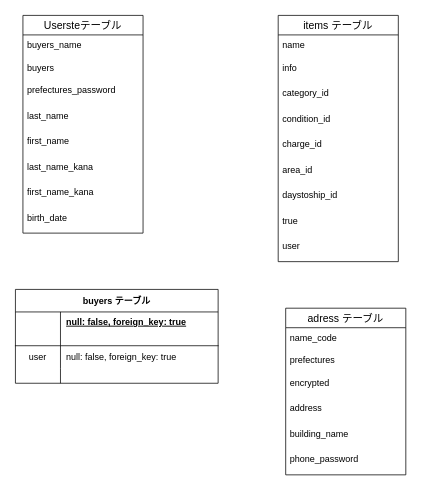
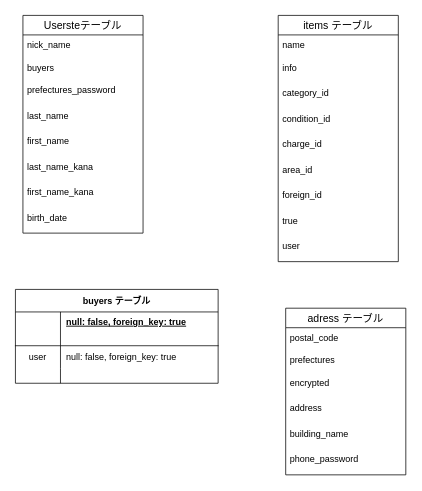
  <mxCell id="0" />
  <mxCell id="1" parent="0" />
  <mxCell id="2" value="Usersteテーブル" style="swimlane;fontStyle=0;childLayout=stackLayout;horizontal=1;startSize=26;horizontalStack=0;resizeParent=1;resizeParentMax=0;resizeLast=0;collapsible=1;marginBottom=0;align=center;fontSize=14;" vertex="1" parent="1"><mxGeometry x="30" y="20" width="160" height="290" as="geometry" /></mxCell>
- <mxCell id="3" value="buyers_name" style="text;strokeColor=none;fillColor=none;spacingLeft=4;spacingRight=4;overflow=hidden;rotatable=0;points=[[0,0.5],[1,0.5]];portConstraint=eastwest;fontSize=12;" vertex="1" parent="2"><mxGeometry y="26" width="160" height="30" as="geometry" /></mxCell>
+ <mxCell id="3" value="nick_name" style="text;strokeColor=none;fillColor=none;spacingLeft=4;spacingRight=4;overflow=hidden;rotatable=0;points=[[0,0.5],[1,0.5]];portConstraint=eastwest;fontSize=12;" vertex="1" parent="2"><mxGeometry y="26" width="160" height="30" as="geometry" /></mxCell>
  <mxCell id="4" value="buyers " style="text;strokeColor=none;fillColor=none;spacingLeft=4;spacingRight=4;overflow=hidden;rotatable=0;points=[[0,0.5],[1,0.5]];portConstraint=eastwest;fontSize=12;" vertex="1" parent="2"><mxGeometry y="56" width="160" height="30" as="geometry" /></mxCell>
  <mxCell id="5" value="prefectures_password" style="text;strokeColor=none;fillColor=none;spacingLeft=4;spacingRight=4;overflow=hidden;rotatable=0;points=[[0,0.5],[1,0.5]];portConstraint=eastwest;fontSize=12;" vertex="1" parent="2"><mxGeometry y="86" width="160" height="34" as="geometry" /></mxCell>
  <mxCell id="6" value=" last_name" style="text;strokeColor=none;fillColor=none;spacingLeft=4;spacingRight=4;overflow=hidden;rotatable=0;points=[[0,0.5],[1,0.5]];portConstraint=eastwest;fontSize=12;" vertex="1" parent="2"><mxGeometry y="120" width="160" height="34" as="geometry" /></mxCell>
  <mxCell id="7" value="first_name" style="text;strokeColor=none;fillColor=none;spacingLeft=4;spacingRight=4;overflow=hidden;rotatable=0;points=[[0,0.5],[1,0.5]];portConstraint=eastwest;fontSize=12;" vertex="1" parent="2"><mxGeometry y="154" width="160" height="34" as="geometry" /></mxCell>
  <mxCell id="8" value="last_name_kana" style="text;strokeColor=none;fillColor=none;spacingLeft=4;spacingRight=4;overflow=hidden;rotatable=0;points=[[0,0.5],[1,0.5]];portConstraint=eastwest;fontSize=12;" vertex="1" parent="2"><mxGeometry y="188" width="160" height="34" as="geometry" /></mxCell>
  <mxCell id="9" value="first_name_kana" style="text;strokeColor=none;fillColor=none;spacingLeft=4;spacingRight=4;overflow=hidden;rotatable=0;points=[[0,0.5],[1,0.5]];portConstraint=eastwest;fontSize=12;" vertex="1" parent="2"><mxGeometry y="222" width="160" height="34" as="geometry" /></mxCell>
  <mxCell id="10" value="birth_date" style="text;strokeColor=none;fillColor=none;spacingLeft=4;spacingRight=4;overflow=hidden;rotatable=0;points=[[0,0.5],[1,0.5]];portConstraint=eastwest;fontSize=12;" vertex="1" parent="2"><mxGeometry y="256" width="160" height="34" as="geometry" /></mxCell>
  <mxCell id="11" value="items テーブル" style="swimlane;fontStyle=0;childLayout=stackLayout;horizontal=1;startSize=26;horizontalStack=0;resizeParent=1;resizeParentMax=0;resizeLast=0;collapsible=1;marginBottom=0;align=center;fontSize=14;" vertex="1" parent="1"><mxGeometry x="370" y="20" width="160" height="328" as="geometry" /></mxCell>
  <mxCell id="12" value="name" style="text;strokeColor=none;fillColor=none;spacingLeft=4;spacingRight=4;overflow=hidden;rotatable=0;points=[[0,0.5],[1,0.5]];portConstraint=eastwest;fontSize=12;" vertex="1" parent="11"><mxGeometry y="26" width="160" height="30" as="geometry" /></mxCell>
  <mxCell id="13" value="info " style="text;strokeColor=none;fillColor=none;spacingLeft=4;spacingRight=4;overflow=hidden;rotatable=0;points=[[0,0.5],[1,0.5]];portConstraint=eastwest;fontSize=12;" vertex="1" parent="11"><mxGeometry y="56" width="160" height="34" as="geometry" /></mxCell>
  <mxCell id="14" value="category_id" style="text;strokeColor=none;fillColor=none;spacingLeft=4;spacingRight=4;overflow=hidden;rotatable=0;points=[[0,0.5],[1,0.5]];portConstraint=eastwest;fontSize=12;" vertex="1" parent="11"><mxGeometry y="90" width="160" height="34" as="geometry" /></mxCell>
  <mxCell id="15" value="condition_id" style="text;strokeColor=none;fillColor=none;spacingLeft=4;spacingRight=4;overflow=hidden;rotatable=0;points=[[0,0.5],[1,0.5]];portConstraint=eastwest;fontSize=12;" vertex="1" parent="11"><mxGeometry y="124" width="160" height="34" as="geometry" /></mxCell>
  <mxCell id="16" value="charge_id" style="text;strokeColor=none;fillColor=none;spacingLeft=4;spacingRight=4;overflow=hidden;rotatable=0;points=[[0,0.5],[1,0.5]];portConstraint=eastwest;fontSize=12;" vertex="1" parent="11"><mxGeometry y="158" width="160" height="34" as="geometry" /></mxCell>
  <mxCell id="17" value="area_id" style="text;strokeColor=none;fillColor=none;spacingLeft=4;spacingRight=4;overflow=hidden;rotatable=0;points=[[0,0.5],[1,0.5]];portConstraint=eastwest;fontSize=12;" vertex="1" parent="11"><mxGeometry y="192" width="160" height="34" as="geometry" /></mxCell>
- <mxCell id="18" value="daystoship_id" style="text;strokeColor=none;fillColor=none;spacingLeft=4;spacingRight=4;overflow=hidden;rotatable=0;points=[[0,0.5],[1,0.5]];portConstraint=eastwest;fontSize=12;" vertex="1" parent="11"><mxGeometry y="226" width="160" height="34" as="geometry" /></mxCell>
+ <mxCell id="18" value="foreign_id" style="text;strokeColor=none;fillColor=none;spacingLeft=4;spacingRight=4;overflow=hidden;rotatable=0;points=[[0,0.5],[1,0.5]];portConstraint=eastwest;fontSize=12;" vertex="1" parent="11"><mxGeometry y="226" width="160" height="34" as="geometry" /></mxCell>
  <mxCell id="19" value="true" style="text;strokeColor=none;fillColor=none;spacingLeft=4;spacingRight=4;overflow=hidden;rotatable=0;points=[[0,0.5],[1,0.5]];portConstraint=eastwest;fontSize=12;" vertex="1" parent="11"><mxGeometry y="260" width="160" height="34" as="geometry" /></mxCell>
  <mxCell id="20" value="user" style="text;strokeColor=none;fillColor=none;spacingLeft=4;spacingRight=4;overflow=hidden;rotatable=0;points=[[0,0.5],[1,0.5]];portConstraint=eastwest;fontSize=12;" vertex="1" parent="11"><mxGeometry y="294" width="160" height="34" as="geometry" /></mxCell>
  <mxCell id="21" value="buyers テーブル" style="shape=table;startSize=30;container=1;collapsible=1;childLayout=tableLayout;fixedRows=1;rowLines=0;fontStyle=1;align=center;resizeLast=1;" vertex="1" parent="1"><mxGeometry x="20" y="385" width="270" height="125" as="geometry" /></mxCell>
  <mxCell id="22" value="" style="shape=partialRectangle;collapsible=0;dropTarget=0;pointerEvents=0;fillColor=none;top=0;left=0;bottom=0;right=0;points=[[0,0.5],[1,0.5]];portConstraint=eastwest;" vertex="1" parent="21"><mxGeometry y="30" width="270" height="25" as="geometry" /></mxCell>
  <mxCell id="23" value="null: false, foreign_key: true " style="shape=partialRectangle;connectable=0;fillColor=none;top=0;left=0;bottom=0;right=0;align=left;spacingLeft=6;fontStyle=5;overflow=hidden;" vertex="1" parent="22"><mxGeometry x="60" width="210" height="25" as="geometry" /></mxCell>
  <mxCell id="24" value="" style="shape=partialRectangle;collapsible=0;dropTarget=0;pointerEvents=0;fillColor=none;top=0;left=0;bottom=1;right=0;points=[[0,0.5],[1,0.5]];portConstraint=eastwest;" vertex="1" parent="21"><mxGeometry y="55" width="270" height="20" as="geometry" /></mxCell>
  <mxCell id="25" value="" style="shape=partialRectangle;connectable=0;fillColor=none;top=0;left=0;bottom=0;right=0;fontStyle=1;overflow=hidden;" vertex="1" parent="24"><mxGeometry width="60" height="20" as="geometry" /></mxCell>
  <mxCell id="26" value="" style="shape=partialRectangle;connectable=0;fillColor=none;top=0;left=0;bottom=0;right=0;align=left;spacingLeft=6;fontStyle=5;overflow=hidden;" vertex="1" parent="24"><mxGeometry x="60" width="210" height="20" as="geometry" /></mxCell>
  <mxCell id="27" value="" style="shape=partialRectangle;collapsible=0;dropTarget=0;pointerEvents=0;fillColor=none;top=0;left=0;bottom=0;right=0;points=[[0,0.5],[1,0.5]];portConstraint=eastwest;" vertex="1" parent="21"><mxGeometry y="75" width="270" height="30" as="geometry" /></mxCell>
  <mxCell id="28" value="user " style="shape=partialRectangle;connectable=0;fillColor=none;top=0;left=0;bottom=0;right=0;editable=1;overflow=hidden;" vertex="1" parent="27"><mxGeometry width="60" height="30" as="geometry" /></mxCell>
  <mxCell id="29" value="null: false, foreign_key: true" style="shape=partialRectangle;connectable=0;fillColor=none;top=0;left=0;bottom=0;right=0;align=left;spacingLeft=6;overflow=hidden;" vertex="1" parent="27"><mxGeometry x="60" width="210" height="30" as="geometry" /></mxCell>
  <mxCell id="30" value="" style="shape=partialRectangle;collapsible=0;dropTarget=0;pointerEvents=0;fillColor=none;top=0;left=0;bottom=0;right=0;points=[[0,0.5],[1,0.5]];portConstraint=eastwest;" vertex="1" parent="21"><mxGeometry y="105" width="270" height="20" as="geometry" /></mxCell>
  <mxCell id="31" value="" style="shape=partialRectangle;connectable=0;fillColor=none;top=0;left=0;bottom=0;right=0;editable=1;overflow=hidden;" vertex="1" parent="30"><mxGeometry width="60" height="20" as="geometry" /></mxCell>
  <mxCell id="32" value="" style="shape=partialRectangle;connectable=0;fillColor=none;top=0;left=0;bottom=0;right=0;align=left;spacingLeft=6;overflow=hidden;" vertex="1" parent="30"><mxGeometry x="60" width="210" height="20" as="geometry" /></mxCell>
  <mxCell id="33" value="adress テーブル" style="swimlane;fontStyle=0;childLayout=stackLayout;horizontal=1;startSize=26;horizontalStack=0;resizeParent=1;resizeParentMax=0;resizeLast=0;collapsible=1;marginBottom=0;align=center;fontSize=14;" vertex="1" parent="1"><mxGeometry x="380" y="410" width="160" height="222" as="geometry" /></mxCell>
- <mxCell id="34" value="name_code" style="text;strokeColor=none;fillColor=none;spacingLeft=4;spacingRight=4;overflow=hidden;rotatable=0;points=[[0,0.5],[1,0.5]];portConstraint=eastwest;fontSize=12;" vertex="1" parent="33"><mxGeometry y="26" width="160" height="30" as="geometry" /></mxCell>
+ <mxCell id="34" value="postal_code" style="text;strokeColor=none;fillColor=none;spacingLeft=4;spacingRight=4;overflow=hidden;rotatable=0;points=[[0,0.5],[1,0.5]];portConstraint=eastwest;fontSize=12;" vertex="1" parent="33"><mxGeometry y="26" width="160" height="30" as="geometry" /></mxCell>
  <mxCell id="35" value="prefectures" style="text;strokeColor=none;fillColor=none;spacingLeft=4;spacingRight=4;overflow=hidden;rotatable=0;points=[[0,0.5],[1,0.5]];portConstraint=eastwest;fontSize=12;" vertex="1" parent="33"><mxGeometry y="56" width="160" height="30" as="geometry" /></mxCell>
  <mxCell id="36" value="encrypted" style="text;strokeColor=none;fillColor=none;spacingLeft=4;spacingRight=4;overflow=hidden;rotatable=0;points=[[0,0.5],[1,0.5]];portConstraint=eastwest;fontSize=12;" vertex="1" parent="33"><mxGeometry y="86" width="160" height="34" as="geometry" /></mxCell>
  <mxCell id="37" value="address" style="text;strokeColor=none;fillColor=none;spacingLeft=4;spacingRight=4;overflow=hidden;rotatable=0;points=[[0,0.5],[1,0.5]];portConstraint=eastwest;fontSize=12;" vertex="1" parent="33"><mxGeometry y="120" width="160" height="34" as="geometry" /></mxCell>
  <mxCell id="38" value="building_name" style="text;strokeColor=none;fillColor=none;spacingLeft=4;spacingRight=4;overflow=hidden;rotatable=0;points=[[0,0.5],[1,0.5]];portConstraint=eastwest;fontSize=12;" vertex="1" parent="33"><mxGeometry y="154" width="160" height="34" as="geometry" /></mxCell>
  <mxCell id="39" value="phone_password" style="text;strokeColor=none;fillColor=none;spacingLeft=4;spacingRight=4;overflow=hidden;rotatable=0;points=[[0,0.5],[1,0.5]];portConstraint=eastwest;fontSize=12;" vertex="1" parent="33"><mxGeometry y="188" width="160" height="34" as="geometry" /></mxCell>
